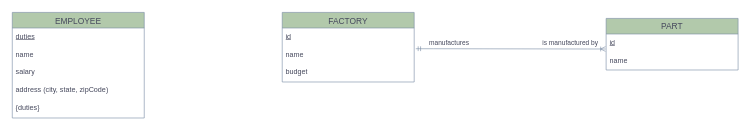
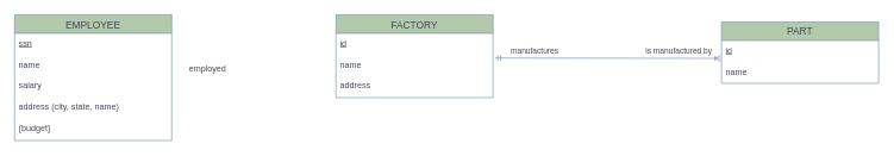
  <mxCell id="0" />
  <mxCell id="1" parent="0" />
  <mxCell id="2" value="EMPLOYEE" style="swimlane;fontStyle=0;childLayout=stackLayout;horizontal=1;startSize=26;horizontalStack=0;resizeParent=1;resizeParentMax=0;resizeLast=0;collapsible=1;marginBottom=0;align=center;fontSize=14;labelBackgroundColor=none;fillColor=#B2C9AB;strokeColor=#788AA3;fontColor=#46495D;" vertex="1" parent="1"><mxGeometry x="20" y="20" width="220" height="176" as="geometry" /></mxCell>
- <mxCell id="3" value="&lt;u&gt;duties&lt;/u&gt;" style="text;strokeColor=none;fillColor=none;spacingLeft=4;spacingRight=4;overflow=hidden;rotatable=0;points=[[0,0.5],[1,0.5]];portConstraint=eastwest;fontSize=12;whiteSpace=wrap;html=1;labelBackgroundColor=none;fontColor=#46495D;" vertex="1" parent="2"><mxGeometry y="26" width="220" height="30" as="geometry" /></mxCell>
+ <mxCell id="3" value="&lt;u&gt;ssn&lt;/u&gt;" style="text;strokeColor=none;fillColor=none;spacingLeft=4;spacingRight=4;overflow=hidden;rotatable=0;points=[[0,0.5],[1,0.5]];portConstraint=eastwest;fontSize=12;whiteSpace=wrap;html=1;labelBackgroundColor=none;fontColor=#46495D;" vertex="1" parent="2"><mxGeometry y="26" width="220" height="30" as="geometry" /></mxCell>
  <mxCell id="4" value="name" style="text;strokeColor=none;fillColor=none;spacingLeft=4;spacingRight=4;overflow=hidden;rotatable=0;points=[[0,0.5],[1,0.5]];portConstraint=eastwest;fontSize=12;whiteSpace=wrap;html=1;labelBackgroundColor=none;fontColor=#46495D;" vertex="1" parent="2"><mxGeometry y="56" width="220" height="30" as="geometry" /></mxCell>
  <mxCell id="5" value="salary" style="text;strokeColor=none;fillColor=none;spacingLeft=4;spacingRight=4;overflow=hidden;rotatable=0;points=[[0,0.5],[1,0.5]];portConstraint=eastwest;fontSize=12;whiteSpace=wrap;html=1;labelBackgroundColor=none;fontColor=#46495D;" vertex="1" parent="2"><mxGeometry y="86" width="220" height="30" as="geometry" /></mxCell>
- <mxCell id="6" value="address (city, state, zipCode)" style="text;strokeColor=none;fillColor=none;spacingLeft=4;spacingRight=4;overflow=hidden;rotatable=0;points=[[0,0.5],[1,0.5]];portConstraint=eastwest;fontSize=12;whiteSpace=wrap;html=1;labelBackgroundColor=none;fontColor=#46495D;" vertex="1" parent="2"><mxGeometry y="116" width="220" height="30" as="geometry" /></mxCell>
- <mxCell id="7" value="{duties}" style="text;strokeColor=none;fillColor=none;spacingLeft=4;spacingRight=4;overflow=hidden;rotatable=0;points=[[0,0.5],[1,0.5]];portConstraint=eastwest;fontSize=12;whiteSpace=wrap;html=1;labelBackgroundColor=none;fontColor=#46495D;" vertex="1" parent="2"><mxGeometry y="146" width="220" height="30" as="geometry" /></mxCell>
+ <mxCell id="6" value="address (city, state, name)" style="text;strokeColor=none;fillColor=none;spacingLeft=4;spacingRight=4;overflow=hidden;rotatable=0;points=[[0,0.5],[1,0.5]];portConstraint=eastwest;fontSize=12;whiteSpace=wrap;html=1;labelBackgroundColor=none;fontColor=#46495D;" vertex="1" parent="2"><mxGeometry y="116" width="220" height="30" as="geometry" /></mxCell>
+ <mxCell id="7" value="{budget}" style="text;strokeColor=none;fillColor=none;spacingLeft=4;spacingRight=4;overflow=hidden;rotatable=0;points=[[0,0.5],[1,0.5]];portConstraint=eastwest;fontSize=12;whiteSpace=wrap;html=1;labelBackgroundColor=none;fontColor=#46495D;" vertex="1" parent="2"><mxGeometry y="146" width="220" height="30" as="geometry" /></mxCell>
  <mxCell id="8" value="FACTORY" style="swimlane;fontStyle=0;childLayout=stackLayout;horizontal=1;startSize=26;horizontalStack=0;resizeParent=1;resizeParentMax=0;resizeLast=0;collapsible=1;marginBottom=0;align=center;fontSize=14;labelBackgroundColor=none;fillColor=#B2C9AB;strokeColor=#788AA3;fontColor=#46495D;" vertex="1" parent="1"><mxGeometry x="470" y="20" width="220" height="116" as="geometry" /></mxCell>
  <mxCell id="9" value="&lt;u&gt;id&lt;/u&gt;" style="text;strokeColor=none;fillColor=none;spacingLeft=4;spacingRight=4;overflow=hidden;rotatable=0;points=[[0,0.5],[1,0.5]];portConstraint=eastwest;fontSize=12;whiteSpace=wrap;html=1;labelBackgroundColor=none;fontColor=#46495D;" vertex="1" parent="8"><mxGeometry y="26" width="220" height="30" as="geometry" /></mxCell>
  <mxCell id="10" value="name" style="text;strokeColor=none;fillColor=none;spacingLeft=4;spacingRight=4;overflow=hidden;rotatable=0;points=[[0,0.5],[1,0.5]];portConstraint=eastwest;fontSize=12;whiteSpace=wrap;html=1;labelBackgroundColor=none;fontColor=#46495D;" vertex="1" parent="8"><mxGeometry y="56" width="220" height="30" as="geometry" /></mxCell>
- <mxCell id="11" value="budget" style="text;strokeColor=none;fillColor=none;spacingLeft=4;spacingRight=4;overflow=hidden;rotatable=0;points=[[0,0.5],[1,0.5]];portConstraint=eastwest;fontSize=12;whiteSpace=wrap;html=1;labelBackgroundColor=none;fontColor=#46495D;" vertex="1" parent="8"><mxGeometry y="86" width="220" height="30" as="geometry" /></mxCell>
+ <mxCell id="11" value="address" style="text;strokeColor=none;fillColor=none;spacingLeft=4;spacingRight=4;overflow=hidden;rotatable=0;points=[[0,0.5],[1,0.5]];portConstraint=eastwest;fontSize=12;whiteSpace=wrap;html=1;labelBackgroundColor=none;fontColor=#46495D;" vertex="1" parent="8"><mxGeometry y="86" width="220" height="30" as="geometry" /></mxCell>
  <mxCell id="12" value="PART" style="swimlane;fontStyle=0;childLayout=stackLayout;horizontal=1;startSize=26;horizontalStack=0;resizeParent=1;resizeParentMax=0;resizeLast=0;collapsible=1;marginBottom=0;align=center;fontSize=14;labelBackgroundColor=none;fillColor=#B2C9AB;strokeColor=#788AA3;fontColor=#46495D;" vertex="1" parent="1"><mxGeometry x="1010" y="30" width="220" height="86" as="geometry" /></mxCell>
  <mxCell id="13" value="&lt;u&gt;id&lt;/u&gt;" style="text;strokeColor=none;fillColor=none;spacingLeft=4;spacingRight=4;overflow=hidden;rotatable=0;points=[[0,0.5],[1,0.5]];portConstraint=eastwest;fontSize=12;whiteSpace=wrap;html=1;labelBackgroundColor=none;fontColor=#46495D;" vertex="1" parent="12"><mxGeometry y="26" width="220" height="30" as="geometry" /></mxCell>
  <mxCell id="14" value="name" style="text;strokeColor=none;fillColor=none;spacingLeft=4;spacingRight=4;overflow=hidden;rotatable=0;points=[[0,0.5],[1,0.5]];portConstraint=eastwest;fontSize=12;whiteSpace=wrap;html=1;labelBackgroundColor=none;fontColor=#46495D;" vertex="1" parent="12"><mxGeometry y="56" width="220" height="30" as="geometry" /></mxCell>
  <mxCell id="15" value="" style="edgeStyle=entityRelationEdgeStyle;fontSize=12;html=1;endArrow=ERoneToMany;startArrow=ERmandOne;rounded=0;entryX=-0.005;entryY=0.833;entryDx=0;entryDy=0;entryPerimeter=0;exitX=1.012;exitY=0.151;exitDx=0;exitDy=0;exitPerimeter=0;labelBackgroundColor=none;strokeColor=#788AA3;fontColor=default;" edge="1" parent="1" source="10" target="13"><mxGeometry width="100" height="100" relative="1" as="geometry"><mxPoint x="740" y="130" as="sourcePoint" /><mxPoint x="840" y="30" as="targetPoint" /></mxGeometry></mxCell>
  <mxCell id="16" value="is manufactured by" style="edgeLabel;html=1;align=center;verticalAlign=middle;resizable=0;points=[];labelBackgroundColor=none;fontColor=#46495D;" vertex="1" connectable="0" parent="15"><mxGeometry x="0.683" y="1" relative="1" as="geometry"><mxPoint x="-9" y="-10" as="offset" /></mxGeometry></mxCell>
  <mxCell id="17" value="manufactures" style="edgeLabel;html=1;align=center;verticalAlign=middle;resizable=0;points=[];labelBackgroundColor=none;fontColor=#46495D;" vertex="1" connectable="0" parent="15"><mxGeometry x="-0.65" y="-1" relative="1" as="geometry"><mxPoint y="-12" as="offset" /></mxGeometry></mxCell>
+ <mxCell id="18" value="employed" style="text;html=1;align=center;verticalAlign=middle;resizable=0;points=[];autosize=1;strokeColor=none;fillColor=none;labelBackgroundColor=none;fontColor=#46495D;" vertex="1" parent="1"><mxGeometry x="250" y="80" width="80" height="30" as="geometry" /></mxCell>
